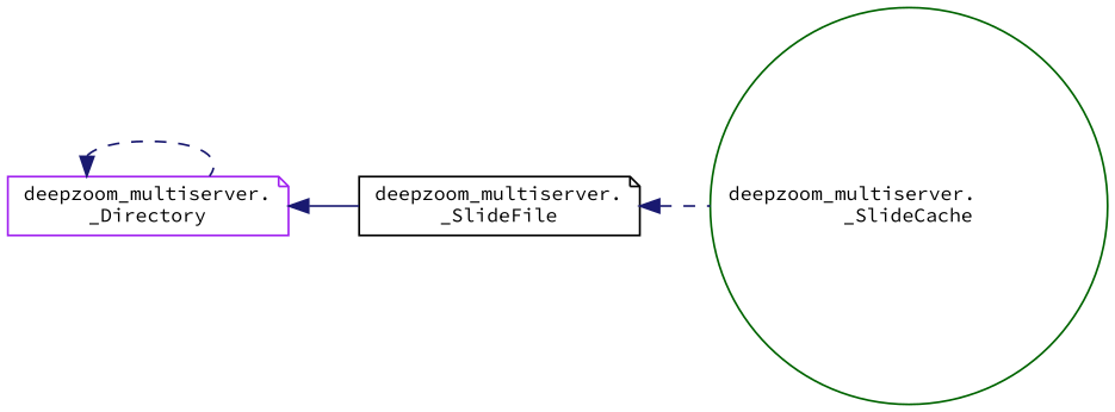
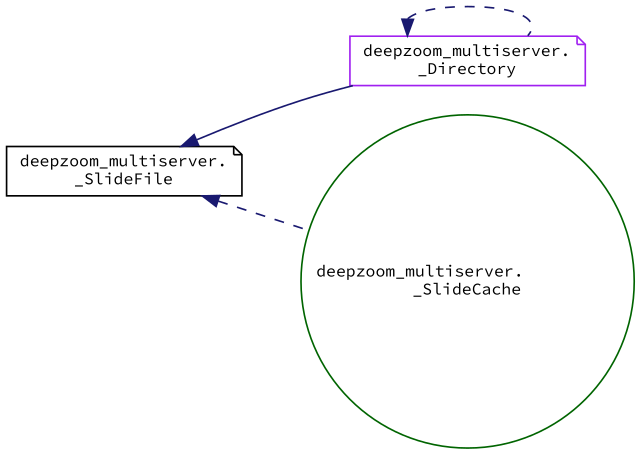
  digraph {
    fontname="Source Code Pro"
    rankdir=LR
    node [fillcolor=white fontname="Source Code Pro" fontsize=10 shape=note style=filled]
    edge [color=midnightblue dir=back fontname="Source Code Pro" fontsize=10 labelfontname=Helvetica labelfontsize=10 style=dashed]
    n1 [color=purple height=0.2 label="deepzoom_multiserver.\l_Directory" width=0.4]
    n2 [color=black height=0.2 label="deepzoom_multiserver.\l_SlideFile" width=0.4]
    n3 [color=darkgreen height=0.2 label="deepzoom_multiserver.\l_SlideCache" shape=circle width=0.4]
    n1 -> n1
-   n1 -> n2 [style=solid]
+   n2 -> n1 [style=solid]
    n2 -> n3
  }
